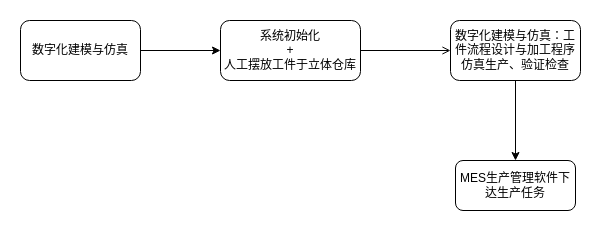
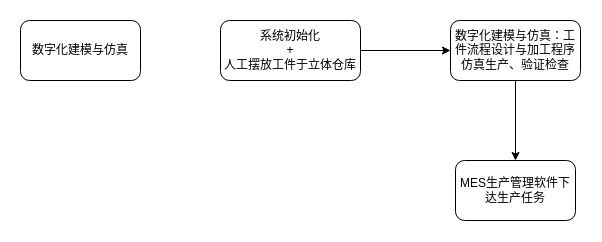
  <mxCell id="0" />
  <mxCell id="1" parent="0" />
- <mxCell id="2" value="" style="edgeStyle=orthogonalEdgeStyle;rounded=0;orthogonalLoop=1;jettySize=auto;html=1;" edge="1" parent="1" source="3" target="5"><mxGeometry relative="1" as="geometry" /></mxCell>
  <mxCell id="3" value="数字化建模与仿真" style="rounded=1;whiteSpace=wrap;html=1;" vertex="1" parent="1"><mxGeometry x="20" y="20" width="120" height="60" as="geometry" /></mxCell>
- <mxCell id="4" value="" style="edgeStyle=orthogonalEdgeStyle;rounded=0;orthogonalLoop=1;jettySize=auto;html=1;endArrow=open;" edge="1" parent="1" source="5" target="7"><mxGeometry relative="1" as="geometry" /></mxCell>
+ <mxCell id="4" value="" style="edgeStyle=orthogonalEdgeStyle;rounded=0;orthogonalLoop=1;jettySize=auto;html=1;" edge="1" parent="1" source="5" target="7"><mxGeometry relative="1" as="geometry" /></mxCell>
  <mxCell id="5" value="系统初始化&lt;br&gt;+&lt;br&gt;人工摆放工件于立体仓库" style="whiteSpace=wrap;html=1;rounded=1;" vertex="1" parent="1"><mxGeometry x="220" y="20" width="140" height="60" as="geometry" /></mxCell>
  <mxCell id="6" value="" style="edgeStyle=orthogonalEdgeStyle;rounded=0;orthogonalLoop=1;jettySize=auto;html=1;" edge="1" parent="1" source="7" target="8"><mxGeometry relative="1" as="geometry" /></mxCell>
  <mxCell id="7" value="数字化建模与仿真：工件流程设计与加工程序仿真生产、验证检查" style="rounded=1;whiteSpace=wrap;html=1;" vertex="1" parent="1"><mxGeometry x="450" y="20" width="130" height="60" as="geometry" /></mxCell>
- <mxCell id="8" value="MES生产管理软件下达生产任务" style="whiteSpace=wrap;html=1;rounded=1;" vertex="1" parent="1"><mxGeometry x="455" y="160" width="120" height="50" as="geometry" /></mxCell>
+ <mxCell id="8" value="MES生产管理软件下达生产任务" style="whiteSpace=wrap;html=1;rounded=1;" vertex="1" parent="1"><mxGeometry x="455" y="160" width="120" height="60" as="geometry" /></mxCell>
